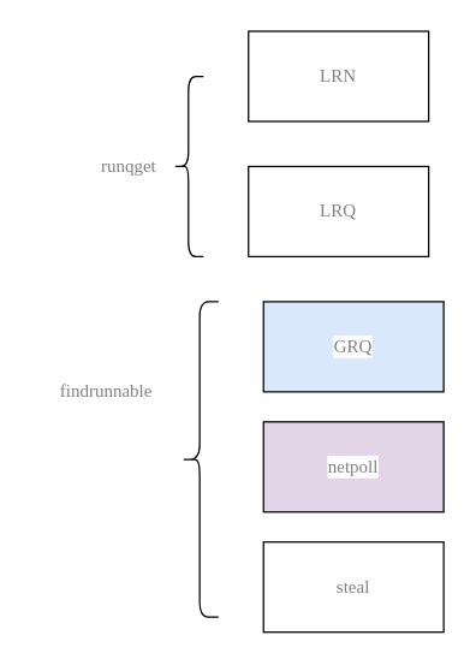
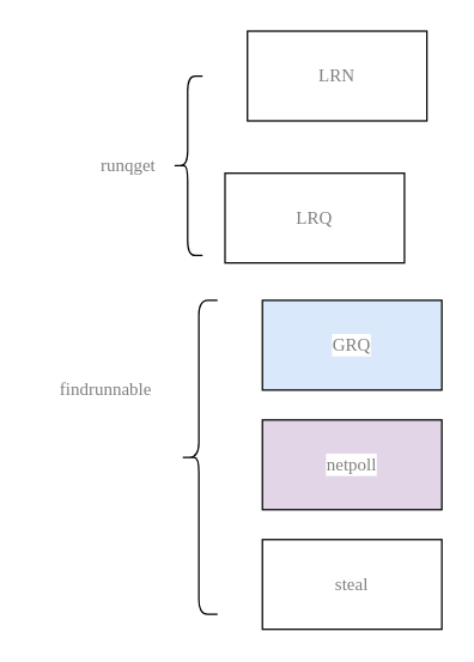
  <mxCell id="0" />
  <mxCell id="1" parent="0" />
  <mxCell id="2" value="&lt;pre style=&quot;font-size: 9pt ; background-color: rgb(255 , 255 , 255) ; color: rgb(36 , 41 , 46) ; font-family: &amp;#34;menlo&amp;#34;&quot;&gt;&lt;span style=&quot;color: rgb(128 , 128 , 128)&quot;&gt;LRN&lt;/span&gt;&lt;/pre&gt;" style="rounded=0;whiteSpace=wrap;html=1;" vertex="1" parent="1"><mxGeometry x="165" y="20" width="120" height="60" as="geometry" /></mxCell>
- <mxCell id="3" value="&lt;pre style=&quot;background-color: #ffffff ; color: #24292e ; font-family: &amp;#34;menlo&amp;#34; ; font-size: 9.0pt&quot;&gt;&lt;span style=&quot;color: #808080&quot;&gt;LRQ&lt;/span&gt;&lt;/pre&gt;" style="rounded=0;whiteSpace=wrap;html=1;" vertex="1" parent="1"><mxGeometry x="165" y="110" width="120" height="60" as="geometry" /></mxCell>
+ <mxCell id="3" value="&lt;pre style=&quot;background-color: #ffffff ; color: #24292e ; font-family: &amp;#34;menlo&amp;#34; ; font-size: 9.0pt&quot;&gt;&lt;span style=&quot;color: #808080&quot;&gt;LRQ&lt;/span&gt;&lt;/pre&gt;" style="rounded=0;whiteSpace=wrap;html=1;" vertex="1" parent="1"><mxGeometry x="150" y="115" width="120" height="60" as="geometry" /></mxCell>
  <mxCell id="4" value="&lt;pre style=&quot;background-color: #ffffff ; color: #24292e ; font-family: &amp;#34;menlo&amp;#34; ; font-size: 9.0pt&quot;&gt;&lt;span style=&quot;color: #808080&quot;&gt;GRQ&lt;/span&gt;&lt;/pre&gt;" style="rounded=0;whiteSpace=wrap;html=1;fillColor=#dae8fc;" vertex="1" parent="1"><mxGeometry x="175" y="200" width="120" height="60" as="geometry" /></mxCell>
  <mxCell id="5" value="" style="shape=curlyBracket;whiteSpace=wrap;html=1;rounded=1;" vertex="1" parent="1"><mxGeometry x="115" y="50" width="20" height="120" as="geometry" /></mxCell>
  <mxCell id="6" value="&lt;pre style=&quot;background-color: #ffffff ; color: #24292e ; font-family: &amp;#34;menlo&amp;#34; ; font-size: 9.0pt&quot;&gt;&lt;span style=&quot;color: #808080&quot;&gt;runqget&lt;/span&gt;&lt;/pre&gt;" style="text;html=1;align=center;verticalAlign=middle;resizable=0;points=[];autosize=1;strokeColor=none;fillColor=none;" vertex="1" parent="1"><mxGeometry x="50" y="90" width="70" height="40" as="geometry" /></mxCell>
  <mxCell id="7" value="" style="shape=curlyBracket;whiteSpace=wrap;html=1;rounded=1;" vertex="1" parent="1"><mxGeometry x="120" y="200" width="25" height="210" as="geometry" /></mxCell>
  <mxCell id="8" value="&lt;pre style=&quot;background-color: #ffffff ; color: #24292e ; font-family: &amp;#34;menlo&amp;#34; ; font-size: 9.0pt&quot;&gt;&lt;span style=&quot;color: #808080&quot;&gt;findrunnable&lt;/span&gt;&lt;/pre&gt;" style="text;html=1;align=center;verticalAlign=middle;resizable=0;points=[];autosize=1;strokeColor=none;fillColor=none;" vertex="1" parent="1"><mxGeometry x="20" y="240" width="100" height="40" as="geometry" /></mxCell>
  <mxCell id="9" value="&lt;pre style=&quot;background-color: #ffffff ; color: #24292e ; font-family: &amp;#34;menlo&amp;#34; ; font-size: 9.0pt&quot;&gt;&lt;span style=&quot;color: #808080&quot;&gt;netpoll&lt;/span&gt;&lt;/pre&gt;" style="rounded=0;whiteSpace=wrap;html=1;fillColor=#e1d5e7;" vertex="1" parent="1"><mxGeometry x="175" y="280" width="120" height="60" as="geometry" /></mxCell>
  <mxCell id="10" value="&lt;pre style=&quot;background-color: #ffffff ; color: #24292e ; font-family: &amp;#34;menlo&amp;#34; ; font-size: 9.0pt&quot;&gt;&lt;span style=&quot;color: #808080&quot;&gt;steal&lt;/span&gt;&lt;/pre&gt;" style="rounded=0;whiteSpace=wrap;html=1;" vertex="1" parent="1"><mxGeometry x="175" y="360" width="120" height="60" as="geometry" /></mxCell>
